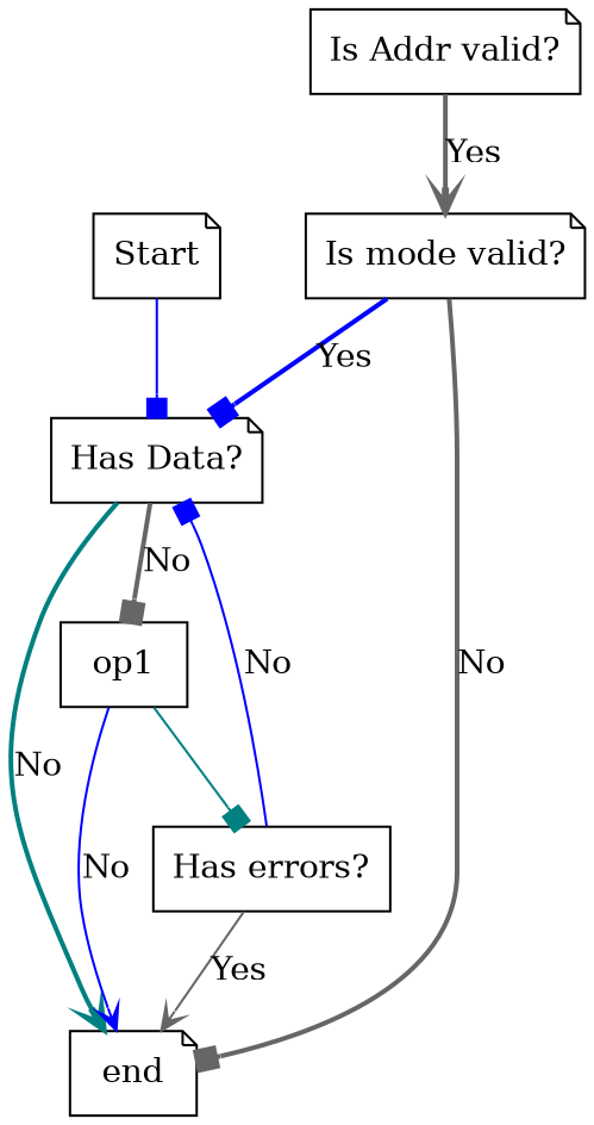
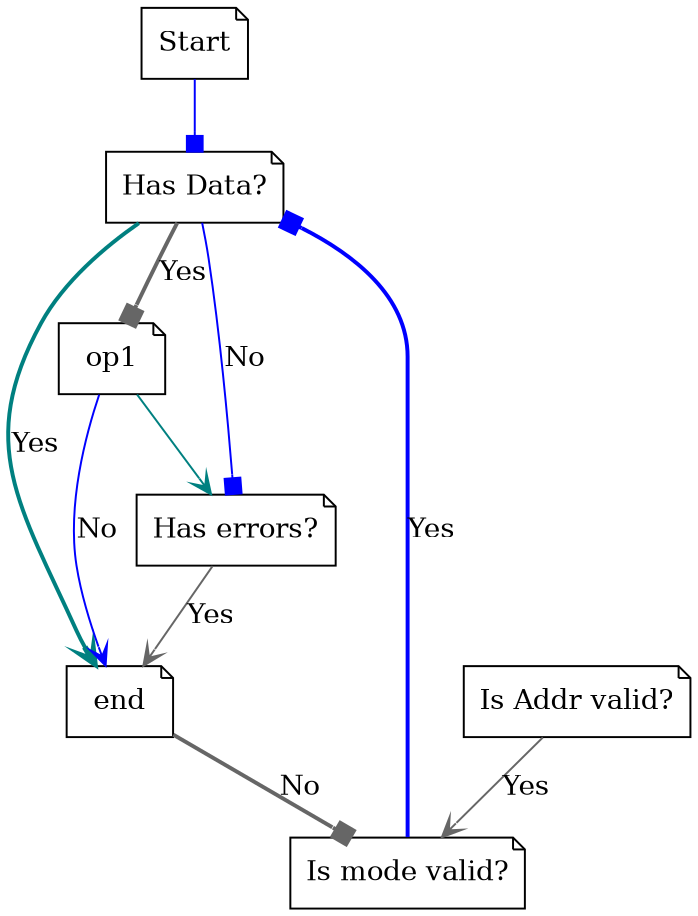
  digraph {
    node [shape=note]
    edge [arrowhead=box color=blue style=solid]
    n1 [label=Start]
    n2 [label="Has Data?"]
    n3 [label="Is Addr valid?"]
    n4 [label="Is mode valid?"]
    n5 [label=end]
-   n6 [label=op1 shape=box]
-   n7 [label="Has errors?" shape=box]
+   n6 [label=op1]
+   n7 [label="Has errors?"]
    n1 -> n2
-   n2 -> n5 [arrowhead=vee color=teal label=No style=bold]
-   n2 -> n6 [color=gray40 label=No style=bold]
-   n3 -> n4 [arrowhead=vee color=gray40 label=Yes style=bold]
+   n2 -> n5 [arrowhead=vee color=teal label=Yes style=bold]
+   n2 -> n6 [color=gray40 label=Yes style=bold]
+   n3 -> n4 [arrowhead=vee color=gray40 label=Yes]
    n4 -> n2 [label=Yes style=bold]
-   n4 -> n5 [color=gray40 label=No style=bold]
+   n5 -> n4 [color=gray40 label=No style=bold]
    n6 -> n5 [arrowhead=vee label=No]
-   n6 -> n7 [color=teal]
-   n7 -> n2 [label=No]
+   n6 -> n7 [arrowhead=vee color=teal]
+   n2 -> n7 [label=No]
    n7 -> n5 [arrowhead=vee color=gray40 label=Yes]
  }
